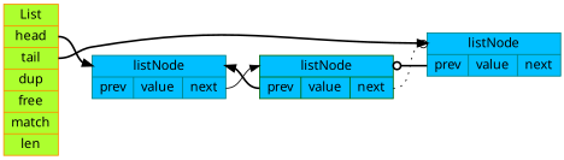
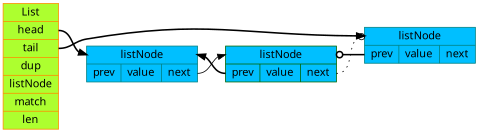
  digraph {
    rankdir=LR
    fontname="Noto Sans"
    node [fillcolor=deepskyblue shape=record style=filled color=teal fontname="Noto Sans"]
    edge [headport=head style=bold tailport=next arrowhead=normal fontname="Noto Sans"]
    n1 [label="<head>listNode |{<prev> prev| value|<next> next}"]
    n2 [label="<head>listNode |{<prev> prev| value|<next> next}" color=darkgreen]
    n3 [label="<head>listNode |{<prev> prev| value|<next> next}"]
-   n4 [fillcolor=greenyellow label="List | <head> head | <tail> tail | dup | free | match | len" color=darkorange]
+   n4 [fillcolor=greenyellow label="List | <head> head | <tail> tail | dup | listNode | match | len" color=darkorange]
    n1 -> n2 [style=solid]
    n2 -> n1 [tailport=prev]
    n2 -> n3 [style=dotted arrowhead=odot]
    n3 -> n2 [tailport=prev arrowhead=odot]
    n4 -> n1 [tailport=head]
    n4 -> n3 [tailport=tail]
  }
